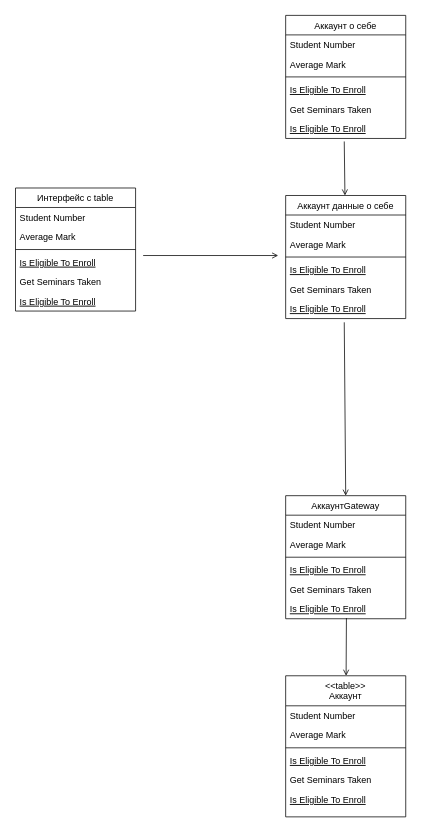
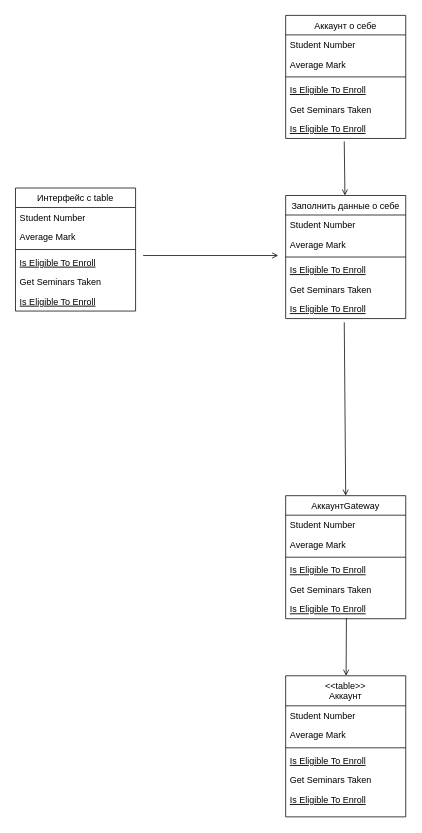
  <mxCell id="0" />
  <mxCell id="1" parent="0" />
  <mxCell id="2" value="АккаунтGateway" style="swimlane;fontStyle=0;align=center;verticalAlign=top;childLayout=stackLayout;horizontal=1;startSize=26;horizontalStack=0;resizeParent=1;resizeLast=0;collapsible=1;marginBottom=0;rounded=0;shadow=0;strokeWidth=1;" parent="1" vertex="1"><mxGeometry x="380" y="660" width="160" height="164" as="geometry"><mxRectangle x="130" y="380" width="160" height="26" as="alternateBounds" /></mxGeometry></mxCell>
  <mxCell id="3" value="Student Number" style="text;align=left;verticalAlign=top;spacingLeft=4;spacingRight=4;overflow=hidden;rotatable=0;points=[[0,0.5],[1,0.5]];portConstraint=eastwest;" parent="2" vertex="1"><mxGeometry y="26" width="160" height="26" as="geometry" /></mxCell>
  <mxCell id="4" value="Average Mark" style="text;align=left;verticalAlign=top;spacingLeft=4;spacingRight=4;overflow=hidden;rotatable=0;points=[[0,0.5],[1,0.5]];portConstraint=eastwest;rounded=0;shadow=0;html=0;" parent="2" vertex="1"><mxGeometry y="52" width="160" height="26" as="geometry" /></mxCell>
  <mxCell id="5" value="" style="line;html=1;strokeWidth=1;align=left;verticalAlign=middle;spacingTop=-1;spacingLeft=3;spacingRight=3;rotatable=0;labelPosition=right;points=[];portConstraint=eastwest;" parent="2" vertex="1"><mxGeometry y="78" width="160" height="8" as="geometry" /></mxCell>
  <mxCell id="6" value="Is Eligible To Enroll" style="text;align=left;verticalAlign=top;spacingLeft=4;spacingRight=4;overflow=hidden;rotatable=0;points=[[0,0.5],[1,0.5]];portConstraint=eastwest;fontStyle=4" parent="2" vertex="1"><mxGeometry y="86" width="160" height="26" as="geometry" /></mxCell>
  <mxCell id="7" value="Get Seminars Taken" style="text;align=left;verticalAlign=top;spacingLeft=4;spacingRight=4;overflow=hidden;rotatable=0;points=[[0,0.5],[1,0.5]];portConstraint=eastwest;" parent="2" vertex="1"><mxGeometry y="112" width="160" height="26" as="geometry" /></mxCell>
  <mxCell id="8" value="Is Eligible To Enroll" style="text;align=left;verticalAlign=top;spacingLeft=4;spacingRight=4;overflow=hidden;rotatable=0;points=[[0,0.5],[1,0.5]];portConstraint=eastwest;fontStyle=4" parent="2" vertex="1"><mxGeometry y="138" width="160" height="26" as="geometry" /></mxCell>
  <mxCell id="9" value="&lt;&lt;table&gt;&gt;&#10;Аккаунт" style="swimlane;fontStyle=0;align=center;verticalAlign=top;childLayout=stackLayout;horizontal=1;startSize=40;horizontalStack=0;resizeParent=1;resizeLast=0;collapsible=1;marginBottom=0;rounded=0;shadow=0;strokeWidth=1;" parent="1" vertex="1"><mxGeometry x="380" y="900" width="160" height="188" as="geometry"><mxRectangle x="130" y="380" width="160" height="26" as="alternateBounds" /></mxGeometry></mxCell>
  <mxCell id="10" value="Student Number" style="text;align=left;verticalAlign=top;spacingLeft=4;spacingRight=4;overflow=hidden;rotatable=0;points=[[0,0.5],[1,0.5]];portConstraint=eastwest;" parent="9" vertex="1"><mxGeometry y="40" width="160" height="26" as="geometry" /></mxCell>
  <mxCell id="11" value="Average Mark" style="text;align=left;verticalAlign=top;spacingLeft=4;spacingRight=4;overflow=hidden;rotatable=0;points=[[0,0.5],[1,0.5]];portConstraint=eastwest;rounded=0;shadow=0;html=0;" parent="9" vertex="1"><mxGeometry y="66" width="160" height="26" as="geometry" /></mxCell>
  <mxCell id="12" value="" style="line;html=1;strokeWidth=1;align=left;verticalAlign=middle;spacingTop=-1;spacingLeft=3;spacingRight=3;rotatable=0;labelPosition=right;points=[];portConstraint=eastwest;" parent="9" vertex="1"><mxGeometry y="92" width="160" height="8" as="geometry" /></mxCell>
  <mxCell id="13" value="Is Eligible To Enroll" style="text;align=left;verticalAlign=top;spacingLeft=4;spacingRight=4;overflow=hidden;rotatable=0;points=[[0,0.5],[1,0.5]];portConstraint=eastwest;fontStyle=4" parent="9" vertex="1"><mxGeometry y="100" width="160" height="26" as="geometry" /></mxCell>
  <mxCell id="14" value="Get Seminars Taken" style="text;align=left;verticalAlign=top;spacingLeft=4;spacingRight=4;overflow=hidden;rotatable=0;points=[[0,0.5],[1,0.5]];portConstraint=eastwest;" parent="9" vertex="1"><mxGeometry y="126" width="160" height="26" as="geometry" /></mxCell>
  <mxCell id="15" value="Is Eligible To Enroll" style="text;align=left;verticalAlign=top;spacingLeft=4;spacingRight=4;overflow=hidden;rotatable=0;points=[[0,0.5],[1,0.5]];portConstraint=eastwest;fontStyle=4" parent="9" vertex="1"><mxGeometry y="152" width="160" height="26" as="geometry" /></mxCell>
- <mxCell id="16" value="Аккаунт данные о себе" style="swimlane;fontStyle=0;align=center;verticalAlign=top;childLayout=stackLayout;horizontal=1;startSize=26;horizontalStack=0;resizeParent=1;resizeLast=0;collapsible=1;marginBottom=0;rounded=0;shadow=0;strokeWidth=1;" parent="1" vertex="1"><mxGeometry x="380" y="260" width="160" height="164" as="geometry"><mxRectangle x="130" y="380" width="160" height="26" as="alternateBounds" /></mxGeometry></mxCell>
+ <mxCell id="16" value="Заполнить данные о себе" style="swimlane;fontStyle=0;align=center;verticalAlign=top;childLayout=stackLayout;horizontal=1;startSize=26;horizontalStack=0;resizeParent=1;resizeLast=0;collapsible=1;marginBottom=0;rounded=0;shadow=0;strokeWidth=1;" parent="1" vertex="1"><mxGeometry x="380" y="260" width="160" height="164" as="geometry"><mxRectangle x="130" y="380" width="160" height="26" as="alternateBounds" /></mxGeometry></mxCell>
  <mxCell id="17" value="Student Number" style="text;align=left;verticalAlign=top;spacingLeft=4;spacingRight=4;overflow=hidden;rotatable=0;points=[[0,0.5],[1,0.5]];portConstraint=eastwest;" parent="16" vertex="1"><mxGeometry y="26" width="160" height="26" as="geometry" /></mxCell>
  <mxCell id="18" value="Average Mark" style="text;align=left;verticalAlign=top;spacingLeft=4;spacingRight=4;overflow=hidden;rotatable=0;points=[[0,0.5],[1,0.5]];portConstraint=eastwest;rounded=0;shadow=0;html=0;" parent="16" vertex="1"><mxGeometry y="52" width="160" height="26" as="geometry" /></mxCell>
  <mxCell id="19" value="" style="line;html=1;strokeWidth=1;align=left;verticalAlign=middle;spacingTop=-1;spacingLeft=3;spacingRight=3;rotatable=0;labelPosition=right;points=[];portConstraint=eastwest;" parent="16" vertex="1"><mxGeometry y="78" width="160" height="8" as="geometry" /></mxCell>
  <mxCell id="20" value="Is Eligible To Enroll" style="text;align=left;verticalAlign=top;spacingLeft=4;spacingRight=4;overflow=hidden;rotatable=0;points=[[0,0.5],[1,0.5]];portConstraint=eastwest;fontStyle=4" parent="16" vertex="1"><mxGeometry y="86" width="160" height="26" as="geometry" /></mxCell>
  <mxCell id="21" value="Get Seminars Taken" style="text;align=left;verticalAlign=top;spacingLeft=4;spacingRight=4;overflow=hidden;rotatable=0;points=[[0,0.5],[1,0.5]];portConstraint=eastwest;" parent="16" vertex="1"><mxGeometry y="112" width="160" height="26" as="geometry" /></mxCell>
  <mxCell id="22" value="Is Eligible To Enroll" style="text;align=left;verticalAlign=top;spacingLeft=4;spacingRight=4;overflow=hidden;rotatable=0;points=[[0,0.5],[1,0.5]];portConstraint=eastwest;fontStyle=4" parent="16" vertex="1"><mxGeometry y="138" width="160" height="26" as="geometry" /></mxCell>
  <mxCell id="23" value="Аккаунт о себе" style="swimlane;fontStyle=0;align=center;verticalAlign=top;childLayout=stackLayout;horizontal=1;startSize=26;horizontalStack=0;resizeParent=1;resizeLast=0;collapsible=1;marginBottom=0;rounded=0;shadow=0;strokeWidth=1;" parent="1" vertex="1"><mxGeometry x="380" y="20" width="160" height="164" as="geometry"><mxRectangle x="130" y="380" width="160" height="26" as="alternateBounds" /></mxGeometry></mxCell>
  <mxCell id="24" value="Student Number" style="text;align=left;verticalAlign=top;spacingLeft=4;spacingRight=4;overflow=hidden;rotatable=0;points=[[0,0.5],[1,0.5]];portConstraint=eastwest;" parent="23" vertex="1"><mxGeometry y="26" width="160" height="26" as="geometry" /></mxCell>
  <mxCell id="25" value="Average Mark" style="text;align=left;verticalAlign=top;spacingLeft=4;spacingRight=4;overflow=hidden;rotatable=0;points=[[0,0.5],[1,0.5]];portConstraint=eastwest;rounded=0;shadow=0;html=0;" parent="23" vertex="1"><mxGeometry y="52" width="160" height="26" as="geometry" /></mxCell>
  <mxCell id="26" value="" style="line;html=1;strokeWidth=1;align=left;verticalAlign=middle;spacingTop=-1;spacingLeft=3;spacingRight=3;rotatable=0;labelPosition=right;points=[];portConstraint=eastwest;" parent="23" vertex="1"><mxGeometry y="78" width="160" height="8" as="geometry" /></mxCell>
  <mxCell id="27" value="Is Eligible To Enroll" style="text;align=left;verticalAlign=top;spacingLeft=4;spacingRight=4;overflow=hidden;rotatable=0;points=[[0,0.5],[1,0.5]];portConstraint=eastwest;fontStyle=4" parent="23" vertex="1"><mxGeometry y="86" width="160" height="26" as="geometry" /></mxCell>
  <mxCell id="28" value="Get Seminars Taken" style="text;align=left;verticalAlign=top;spacingLeft=4;spacingRight=4;overflow=hidden;rotatable=0;points=[[0,0.5],[1,0.5]];portConstraint=eastwest;" parent="23" vertex="1"><mxGeometry y="112" width="160" height="26" as="geometry" /></mxCell>
  <mxCell id="29" value="Is Eligible To Enroll" style="text;align=left;verticalAlign=top;spacingLeft=4;spacingRight=4;overflow=hidden;rotatable=0;points=[[0,0.5],[1,0.5]];portConstraint=eastwest;fontStyle=4" parent="23" vertex="1"><mxGeometry y="138" width="160" height="26" as="geometry" /></mxCell>
  <mxCell id="30" value="Интерфейс с table" style="swimlane;fontStyle=0;align=center;verticalAlign=top;childLayout=stackLayout;horizontal=1;startSize=26;horizontalStack=0;resizeParent=1;resizeLast=0;collapsible=1;marginBottom=0;rounded=0;shadow=0;strokeWidth=1;" parent="1" vertex="1"><mxGeometry x="20" y="250" width="160" height="164" as="geometry"><mxRectangle x="130" y="380" width="160" height="26" as="alternateBounds" /></mxGeometry></mxCell>
  <mxCell id="31" value="Student Number" style="text;align=left;verticalAlign=top;spacingLeft=4;spacingRight=4;overflow=hidden;rotatable=0;points=[[0,0.5],[1,0.5]];portConstraint=eastwest;" parent="30" vertex="1"><mxGeometry y="26" width="160" height="26" as="geometry" /></mxCell>
  <mxCell id="32" value="Average Mark" style="text;align=left;verticalAlign=top;spacingLeft=4;spacingRight=4;overflow=hidden;rotatable=0;points=[[0,0.5],[1,0.5]];portConstraint=eastwest;rounded=0;shadow=0;html=0;" parent="30" vertex="1"><mxGeometry y="52" width="160" height="26" as="geometry" /></mxCell>
  <mxCell id="33" value="" style="line;html=1;strokeWidth=1;align=left;verticalAlign=middle;spacingTop=-1;spacingLeft=3;spacingRight=3;rotatable=0;labelPosition=right;points=[];portConstraint=eastwest;" parent="30" vertex="1"><mxGeometry y="78" width="160" height="8" as="geometry" /></mxCell>
  <mxCell id="34" value="Is Eligible To Enroll" style="text;align=left;verticalAlign=top;spacingLeft=4;spacingRight=4;overflow=hidden;rotatable=0;points=[[0,0.5],[1,0.5]];portConstraint=eastwest;fontStyle=4" parent="30" vertex="1"><mxGeometry y="86" width="160" height="26" as="geometry" /></mxCell>
  <mxCell id="35" value="Get Seminars Taken" style="text;align=left;verticalAlign=top;spacingLeft=4;spacingRight=4;overflow=hidden;rotatable=0;points=[[0,0.5],[1,0.5]];portConstraint=eastwest;" parent="30" vertex="1"><mxGeometry y="112" width="160" height="26" as="geometry" /></mxCell>
  <mxCell id="36" value="Is Eligible To Enroll" style="text;align=left;verticalAlign=top;spacingLeft=4;spacingRight=4;overflow=hidden;rotatable=0;points=[[0,0.5],[1,0.5]];portConstraint=eastwest;fontStyle=4" parent="30" vertex="1"><mxGeometry y="138" width="160" height="26" as="geometry" /></mxCell>
  <mxCell id="37" value="" style="endArrow=open;html=1;rounded=0;align=center;verticalAlign=top;endFill=0;labelBackgroundColor=none;endSize=6;exitX=1.063;exitY=0.154;exitDx=0;exitDy=0;exitPerimeter=0;" parent="1" source="34" edge="1"><mxGeometry relative="1" as="geometry"><mxPoint x="370" y="340" as="targetPoint" /><mxPoint x="469.04" y="354" as="sourcePoint" /></mxGeometry></mxCell>
  <mxCell id="38" value="" style="endArrow=open;html=1;rounded=0;align=center;verticalAlign=top;endFill=0;labelBackgroundColor=none;endSize=6;exitX=0.488;exitY=1.154;exitDx=0;exitDy=0;exitPerimeter=0;" parent="1" source="29" target="16" edge="1"><mxGeometry relative="1" as="geometry"><mxPoint x="580" y="420" as="targetPoint" /><mxPoint x="489.04" y="374" as="sourcePoint" /></mxGeometry></mxCell>
  <mxCell id="39" value="" style="endArrow=open;html=1;rounded=0;align=center;verticalAlign=top;endFill=0;labelBackgroundColor=none;endSize=6;entryX=0.5;entryY=0;entryDx=0;entryDy=0;exitX=0.488;exitY=1.192;exitDx=0;exitDy=0;exitPerimeter=0;" parent="1" source="22" target="2" edge="1"><mxGeometry relative="1" as="geometry"><mxPoint x="390" y="470" as="targetPoint" /><mxPoint x="340" y="590" as="sourcePoint" /></mxGeometry></mxCell>
  <mxCell id="40" value="" style="endArrow=open;html=1;rounded=0;align=center;verticalAlign=top;endFill=0;labelBackgroundColor=none;endSize=6;exitX=0.506;exitY=0.962;exitDx=0;exitDy=0;exitPerimeter=0;" parent="1" source="8" target="9" edge="1"><mxGeometry relative="1" as="geometry"><mxPoint x="470" y="670" as="targetPoint" /><mxPoint x="468.08" y="438.992" as="sourcePoint" /></mxGeometry></mxCell>
